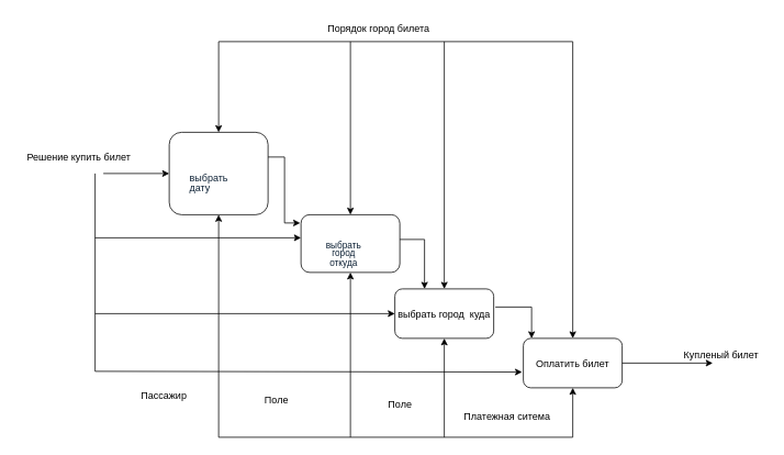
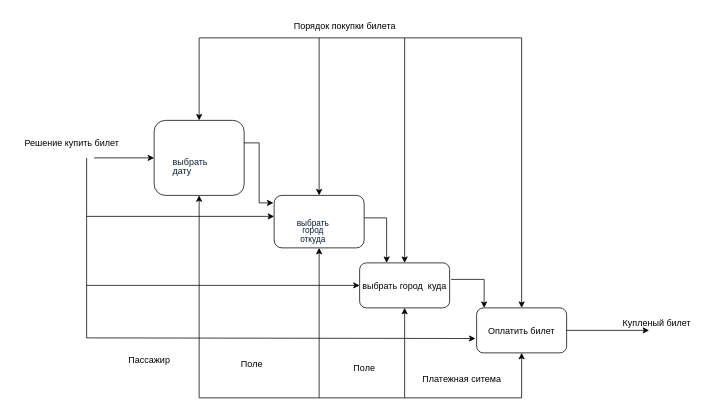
  <mxCell id="0" />
  <mxCell id="1" parent="0" />
  <mxCell id="2" value="&lt;a style=&quot;box-sizing: border-box; margin: 0px; padding: 24px 24px 0px; border: 0px; font-variant-numeric: inherit; font-variant-east-asian: inherit; font-stretch: inherit; line-height: inherit; font-family: Lato, Arial, sans-serif, -apple-system; vertical-align: baseline; color: rgb(13, 76, 211); cursor: pointer; display: flex; text-align: start;&quot; class=&quot;panel-header flex-container&quot;&gt;&lt;div style=&quot;font-style: inherit; font-variant: inherit; font-stretch: inherit; line-height: 93%; font-family: inherit; box-sizing: border-box; margin: 0px; padding: 0px 16px 0px 0px; border: 0px; vertical-align: baseline; flex: 1 1 0%;&quot; class=&quot;panel-title flex-1&quot;&gt;&lt;div style=&quot;box-sizing: border-box; margin: 0px; padding: 0px; border: 0px; font-variant: inherit; font-stretch: inherit; line-height: 93%; font-family: Lato-Bold, Arial, sans-serif; vertical-align: baseline; color: rgb(11, 31, 51);&quot; class=&quot;title-h4&quot;&gt;&lt;div style=&quot;font-style: inherit; font-variant: inherit; font-stretch: inherit; line-height: inherit; font-family: inherit; box-sizing: border-box; margin: 0px; padding: 0px; border: 0px; vertical-align: baseline; display: flex;&quot; class=&quot;flex-container&quot;&gt;&lt;div style=&quot;font-style: inherit; font-variant: inherit; font-stretch: inherit; line-height: 93%; font-family: inherit; box-sizing: border-box; margin: 0px; padding: 0px; border: 0px; vertical-align: baseline;&quot;&gt;выбрать дату&lt;/div&gt;&lt;/div&gt;&lt;/div&gt;&lt;/div&gt;&lt;/a&gt;" style="rounded=1;whiteSpace=wrap;html=1;" parent="1" vertex="1"><mxGeometry x="205" y="160" width="120" height="100" as="geometry" /></mxCell>
  <mxCell id="3" value="&lt;p style=&quot;line-height: 100%;&quot;&gt;Оплатить билет&lt;/p&gt;" style="rounded=1;whiteSpace=wrap;html=1;" parent="1" vertex="1"><mxGeometry x="635" y="410" width="120" height="60" as="geometry" /></mxCell>
  <mxCell id="4" value="&lt;p style=&quot;line-height: 100%;&quot;&gt;выбрать город&amp;nbsp; куда&lt;/p&gt;" style="rounded=1;whiteSpace=wrap;html=1;" parent="1" vertex="1"><mxGeometry x="479" y="350" width="120" height="60" as="geometry" /></mxCell>
  <mxCell id="5" value="&lt;a style=&quot;box-sizing: border-box; margin: 0px; padding: 24px 24px 0px; border: 0px; font-variant-numeric: inherit; font-variant-east-asian: inherit; font-stretch: inherit; font-size: medium; line-height: inherit; font-family: Lato, Arial, sans-serif, -apple-system; vertical-align: baseline; color: rgb(29, 93, 235); cursor: pointer; display: flex;&quot; class=&quot;panel-header flex-container&quot;&gt;&lt;div style=&quot;box-sizing: border-box; margin: 0px; padding: 0px 16px 0px 0px; border: 0px; font-style: inherit; font-variant: inherit; font-stretch: inherit; font-size: inherit; line-height: 95%; font-family: inherit; vertical-align: baseline; flex: 1 1 0%;&quot; class=&quot;panel-title flex-1&quot;&gt;&lt;div style=&quot;box-sizing: border-box; margin: 0px; padding: 0px; border: 0px; font-variant: inherit; font-stretch: inherit; font-size: 20px; line-height: 95%; font-family: Lato-Bold, Arial, sans-serif; vertical-align: baseline; color: rgb(11, 31, 51);&quot; class=&quot;title-h4&quot;&gt;&lt;div style=&quot;box-sizing: border-box; margin: 0px; padding: 0px; border: 0px; font-style: inherit; font-variant: inherit; font-stretch: inherit; font-size: 11px; line-height: inherit; font-family: inherit; vertical-align: baseline; display: flex;&quot; class=&quot;flex-container&quot;&gt;&lt;div style=&quot;font-style: inherit; font-variant: inherit; font-stretch: inherit; font-size: inherit; line-height: 95%; font-family: inherit; box-sizing: border-box; margin: 0px; padding: 0px; border: 0px; vertical-align: baseline;&quot;&gt;выбрать город откуда&lt;/div&gt;&lt;/div&gt;&lt;/div&gt;&lt;/div&gt;&lt;/a&gt;" style="rounded=1;whiteSpace=wrap;html=1;align=center;" parent="1" vertex="1"><mxGeometry x="365" y="260" width="120" height="70" as="geometry" /></mxCell>
  <mxCell id="6" value="" style="endArrow=classic;startArrow=classic;html=1;rounded=0;fontSize=11;fontColor=none;entryX=0.5;entryY=0;entryDx=0;entryDy=0;" parent="1" target="2" edge="1"><mxGeometry width="50" height="50" relative="1" as="geometry"><mxPoint x="695" y="410" as="sourcePoint" /><mxPoint x="265" y="50" as="targetPoint" /><Array as="points"><mxPoint x="695" y="50" /><mxPoint x="265" y="50" /></Array></mxGeometry></mxCell>
  <mxCell id="7" value="" style="endArrow=classic;startArrow=classic;html=1;rounded=0;fontSize=11;fontColor=none;exitX=0.5;exitY=1;exitDx=0;exitDy=0;" parent="1" source="2" edge="1"><mxGeometry width="50" height="50" relative="1" as="geometry"><mxPoint x="245" y="520" as="sourcePoint" /><mxPoint x="695" y="470" as="targetPoint" /><Array as="points"><mxPoint x="265" y="530" /><mxPoint x="695" y="530" /></Array></mxGeometry></mxCell>
  <mxCell id="8" value="" style="endArrow=classic;html=1;rounded=0;fontSize=11;fontColor=none;entryX=0.5;entryY=1;entryDx=0;entryDy=0;" parent="1" target="4" edge="1"><mxGeometry width="50" height="50" relative="1" as="geometry"><mxPoint x="539" y="530" as="sourcePoint" /><mxPoint x="539" y="410" as="targetPoint" /></mxGeometry></mxCell>
  <mxCell id="9" value="" style="endArrow=classic;html=1;rounded=0;fontSize=11;fontColor=none;entryX=0.5;entryY=1;entryDx=0;entryDy=0;" parent="1" target="5" edge="1"><mxGeometry width="50" height="50" relative="1" as="geometry"><mxPoint x="425" y="530" as="sourcePoint" /><mxPoint x="465" y="480" as="targetPoint" /></mxGeometry></mxCell>
  <mxCell id="10" value="" style="endArrow=classic;html=1;rounded=0;fontSize=11;fontColor=none;" parent="1" target="4" edge="1"><mxGeometry width="50" height="50" relative="1" as="geometry"><mxPoint x="539" y="50" as="sourcePoint" /><mxPoint x="589" y="0" as="targetPoint" /></mxGeometry></mxCell>
  <mxCell id="11" value="" style="endArrow=classic;html=1;rounded=0;fontSize=11;fontColor=none;entryX=0.5;entryY=0;entryDx=0;entryDy=0;" parent="1" target="5" edge="1"><mxGeometry width="50" height="50" relative="1" as="geometry"><mxPoint x="425" y="50" as="sourcePoint" /><mxPoint x="455" y="0" as="targetPoint" /></mxGeometry></mxCell>
  <mxCell id="12" value="" style="endArrow=classic;html=1;rounded=0;fontSize=11;fontColor=none;" parent="1" edge="1"><mxGeometry width="50" height="50" relative="1" as="geometry"><mxPoint y="210" as="sourcePoint" x="125" /><mxPoint x="205" y="210" as="targetPoint" /></mxGeometry></mxCell>
  <mxCell id="13" value="" style="endArrow=none;startArrow=classic;html=1;rounded=0;fontSize=11;fontColor=none;exitX=-0.013;exitY=0.681;exitDx=0;exitDy=0;exitPerimeter=0;startFill=1;endFill=0;" parent="1" source="3" edge="1"><mxGeometry width="50" height="50" relative="1" as="geometry"><mxPoint x="95" y="260" as="sourcePoint" /><mxPoint x="115" y="210" as="targetPoint" /><Array as="points"><mxPoint x="115" y="450" /></Array></mxGeometry></mxCell>
  <mxCell id="14" value="" style="endArrow=classic;html=1;rounded=0;entryX=0;entryY=0.4;entryDx=0;entryDy=0;entryPerimeter=0;" parent="1" target="5" edge="1"><mxGeometry width="50" height="50" relative="1" as="geometry"><mxPoint x="115" y="288" as="sourcePoint" /><mxPoint x="195" y="240" as="targetPoint" /></mxGeometry></mxCell>
  <mxCell id="15" value="" style="endArrow=classic;html=1;rounded=0;" parent="1" edge="1"><mxGeometry width="50" height="50" relative="1" as="geometry"><mxPoint x="115" y="380" as="sourcePoint" /><mxPoint x="479" y="380" as="targetPoint" /></mxGeometry></mxCell>
- <mxCell id="16" value="Порядок город билета" style="text;html=1;align=center;verticalAlign=middle;resizable=0;points=[];autosize=1;strokeColor=none;fillColor=none;" parent="1" vertex="1"><mxGeometry x="379" y="20" width="160" height="30" as="geometry" /></mxCell>
+ <mxCell id="16" value="Порядок покупки билета" style="text;html=1;align=center;verticalAlign=middle;resizable=0;points=[];autosize=1;strokeColor=none;fillColor=none;" parent="1" vertex="1"><mxGeometry x="379" y="20" width="160" height="30" as="geometry" /></mxCell>
  <mxCell id="17" value="" style="endArrow=classic;html=1;rounded=0;entryX=-0.008;entryY=0.143;entryDx=0;entryDy=0;entryPerimeter=0;" parent="1" target="5" edge="1"><mxGeometry width="50" height="50" relative="1" as="geometry"><mxPoint x="325" y="190" as="sourcePoint" /><mxPoint x="335" y="270" as="targetPoint" /><Array as="points"><mxPoint x="345" y="190" /><mxPoint x="345" y="270" /></Array></mxGeometry></mxCell>
  <mxCell id="18" value="" style="endArrow=classic;html=1;rounded=0;entryX=0.3;entryY=0;entryDx=0;entryDy=0;entryPerimeter=0;" parent="1" target="4" edge="1"><mxGeometry width="50" height="50" relative="1" as="geometry"><mxPoint x="485" y="290" as="sourcePoint" /><mxPoint x="535" y="240" as="targetPoint" /><Array as="points"><mxPoint x="515" y="290" /></Array></mxGeometry></mxCell>
  <mxCell id="19" value="" style="endArrow=classic;html=1;rounded=0;exitX=1.017;exitY=0.367;exitDx=0;exitDy=0;exitPerimeter=0;" parent="1" source="4" edge="1"><mxGeometry width="50" height="50" relative="1" as="geometry"><mxPoint x="599" y="380" as="sourcePoint" /><mxPoint x="645" y="410" as="targetPoint" /><Array as="points"><mxPoint x="645" y="372" /></Array></mxGeometry></mxCell>
  <mxCell id="20" value="" style="endArrow=classic;html=1;rounded=0;exitX=1;exitY=0.5;exitDx=0;exitDy=0;" parent="1" source="3" edge="1"><mxGeometry width="50" height="50" relative="1" as="geometry"><mxPoint x="755" y="450" as="sourcePoint" /><mxPoint x="865" y="440" as="targetPoint" /></mxGeometry></mxCell>
  <mxCell id="21" value="Купленый билет" style="text;html=1;align=center;verticalAlign=middle;resizable=0;points=[];autosize=1;strokeColor=none;fillColor=none;" parent="1" vertex="1"><mxGeometry x="820" y="415" width="110" height="30" as="geometry" /></mxCell>
  <mxCell id="22" value="Решение купить билет" style="text;html=1;align=center;verticalAlign=middle;resizable=0;points=[];autosize=1;strokeColor=none;fillColor=none;" parent="1" vertex="1"><mxGeometry x="20" y="175" width="150" height="30" as="geometry" /></mxCell>
  <mxCell id="23" value="Пассажир&amp;nbsp;" style="text;html=1;align=center;verticalAlign=middle;resizable=0;points=[];autosize=1;strokeColor=none;fillColor=none;" parent="1" vertex="1"><mxGeometry x="160" y="465" width="80" height="30" as="geometry" /></mxCell>
  <mxCell id="24" value="Поле" style="text;html=1;align=center;verticalAlign=middle;resizable=0;points=[];autosize=1;strokeColor=none;fillColor=none;" parent="1" vertex="1"><mxGeometry x="310" y="470" width="50" height="30" as="geometry" /></mxCell>
  <mxCell id="25" value="Поле" style="text;html=1;align=center;verticalAlign=middle;resizable=0;points=[];autosize=1;strokeColor=none;fillColor=none;" parent="1" vertex="1"><mxGeometry x="460" y="475" width="50" height="30" as="geometry" /></mxCell>
  <mxCell id="26" value="Платежная ситема" style="text;html=1;align=center;verticalAlign=middle;resizable=0;points=[];autosize=1;strokeColor=none;fillColor=none;" parent="1" vertex="1"><mxGeometry x="550" y="490" width="130" height="30" as="geometry" /></mxCell>
